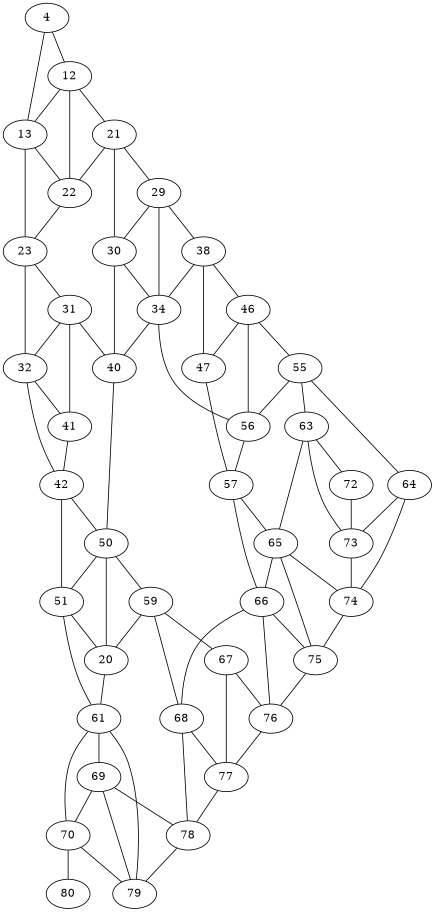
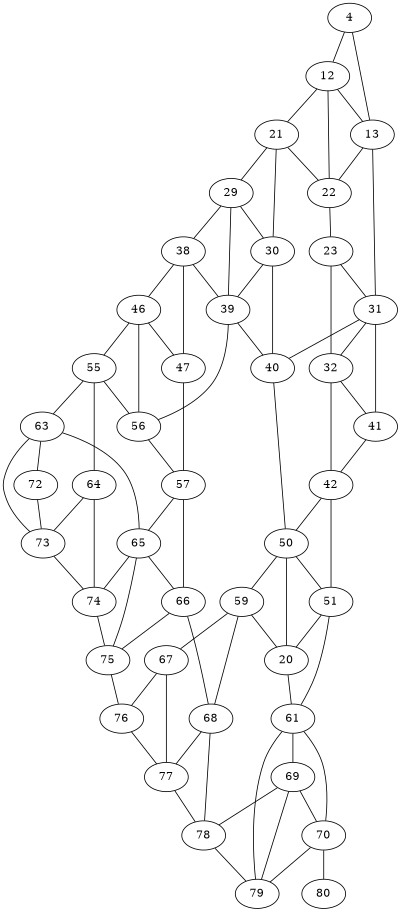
  graph {
    edge [weight=4]
    4
    12
    13
    22
    21
    23
    29
    30
    31
    32
    38
-   39 [label=34]
+   39
    40
    41
    42
    46
    47
    56
    50
    51
    55
    57
    59
    n24 [label=20]
    61
    63
    64
    66
    65
    67
    68
    69
    70
    72
    73
    74
    75
    76
    77
    78
    79
    80
    4 -- 12
    4 -- 13
    12 -- 13
    12 -- 22
    12 -- 21
    13 -- 22
-   13 -- 23
+   13 -- 31
    22 -- 23
    21 -- 22
    21 -- 29
    21 -- 30
    23 -- 31
    23 -- 32
    29 -- 30
    29 -- 38
    29 -- 39
    30 -- 39
    30 -- 40
    31 -- 32
    31 -- 40
    31 -- 41
    32 -- 41
    32 -- 42
    38 -- 39
    38 -- 46
    38 -- 47
    39 -- 40
    39 -- 56
    40 -- 50
    41 -- 42
    42 -- 50
    42 -- 51
    46 -- 47
    46 -- 56
    46 -- 55
    47 -- 57
    56 -- 57
    50 -- 51
    50 -- 59
    50 -- n24
    51 -- n24
    51 -- 61
    55 -- 56
    55 -- 63
    55 -- 64
    57 -- 66
    57 -- 65
    59 -- n24
    59 -- 67
    59 -- 68
    n24 -- 61
    61 -- 69
    61 -- 70
    63 -- 65
    63 -- 72
    63 -- 73
    64 -- 73
    64 -- 74
    66 -- 68
    66 -- 75
-   66 -- 76
    65 -- 66
    65 -- 74
    65 -- 75
    67 -- 76
    67 -- 77
    68 -- 77
    68 -- 78
    69 -- 70
    69 -- 78
    69 -- 79
    70 -- 79
    70 -- 80
    72 -- 73
    73 -- 74
    74 -- 75
    75 -- 76
    76 -- 77
    77 -- 78
    78 -- 79
    79 -- 61
  }
